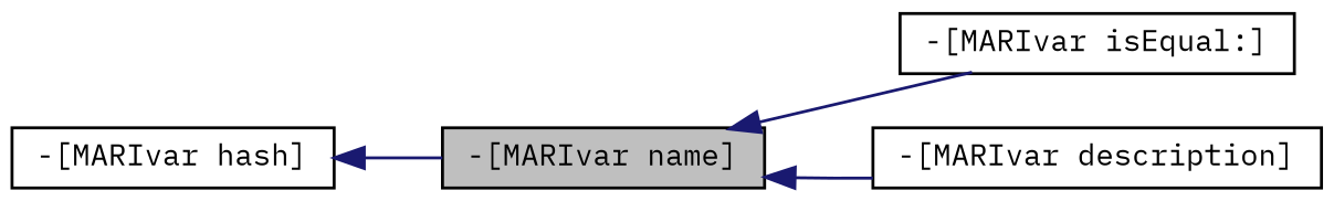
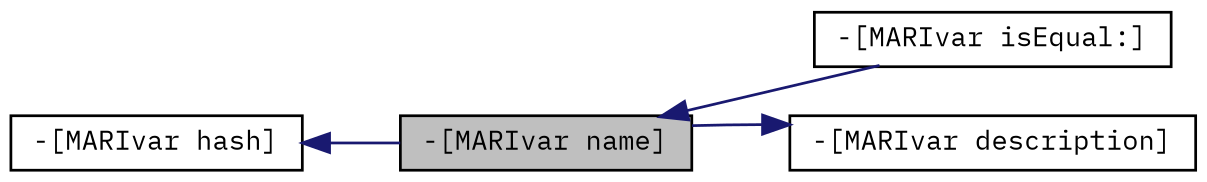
  digraph {
    fontname="IBM Plex Mono"
    rankdir=LR
    node [color=black fillcolor=white fontname="IBM Plex Mono" fontsize=10 shape=record style=filled]
    edge [color=midnightblue dir=back fontname="IBM Plex Mono" fontsize=10 labelfontname=Helvetica labelfontsize=10 style=solid]
    n1 [fillcolor=grey75 fontcolor=black height=0.2 label="-[MARIvar name]" width=0.4]
    n2 [height=0.2 label="-[MARIvar isEqual:]" width=0.4]
    n3 [height=0.2 label="-[MARIvar description]" width=0.4]
    n4 [height=0.2 label="-[MARIvar hash]" width=0.4]
    n1 -> n2
-   n1 -> n3
+   n3 -> n1
    n4 -> n1
  }
